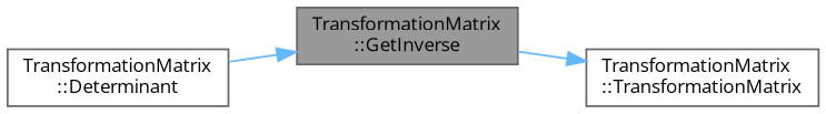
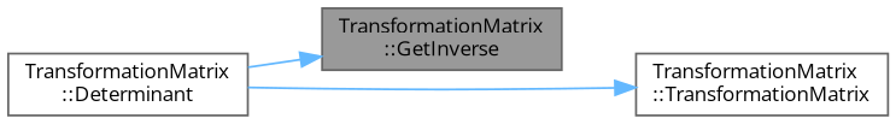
  digraph {
    fontname="Open Sans"
    rankdir=LR
    node [color=grey40 fillcolor=white fontname="Open Sans" fontsize=10 shape=box style=filled]
    edge [color=steelblue1 fontname="Open Sans" fontsize=10 labelfontname=Helvetica labelfontsize=10 style=solid]
    n1 [color=gray40 fillcolor=grey60 fontcolor=black height=0.2 label="TransformationMatrix\l::GetInverse" width=0.4]
    n2 [height=0.2 label="TransformationMatrix\l::TransformationMatrix" width=0.4]
    n3 [height=0.2 label="TransformationMatrix\l::Determinant" width=0.4]
-   n1 -> n2
+   n3 -> n2
    n3 -> n1
  }
